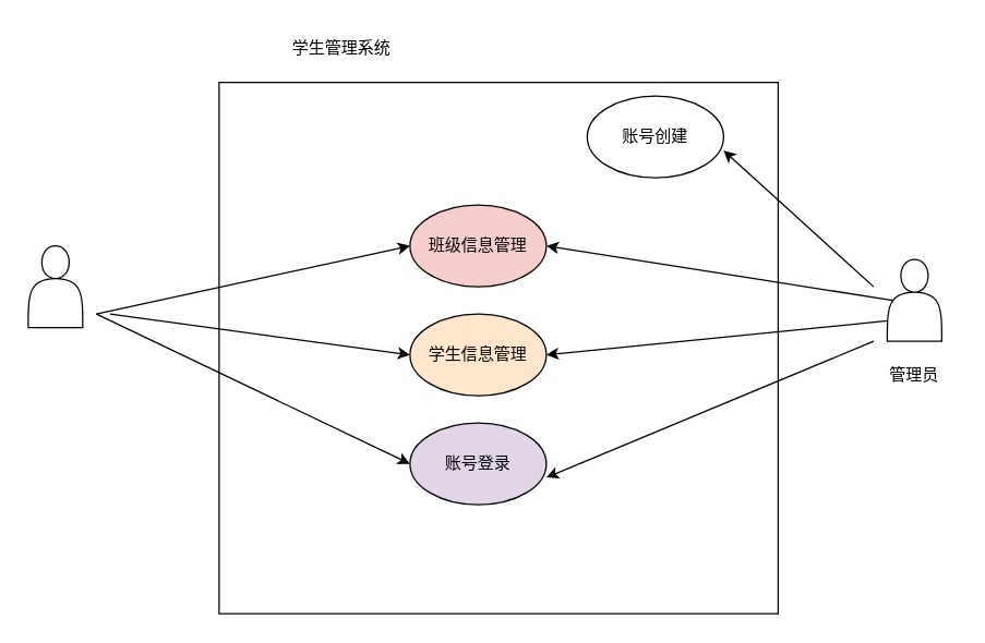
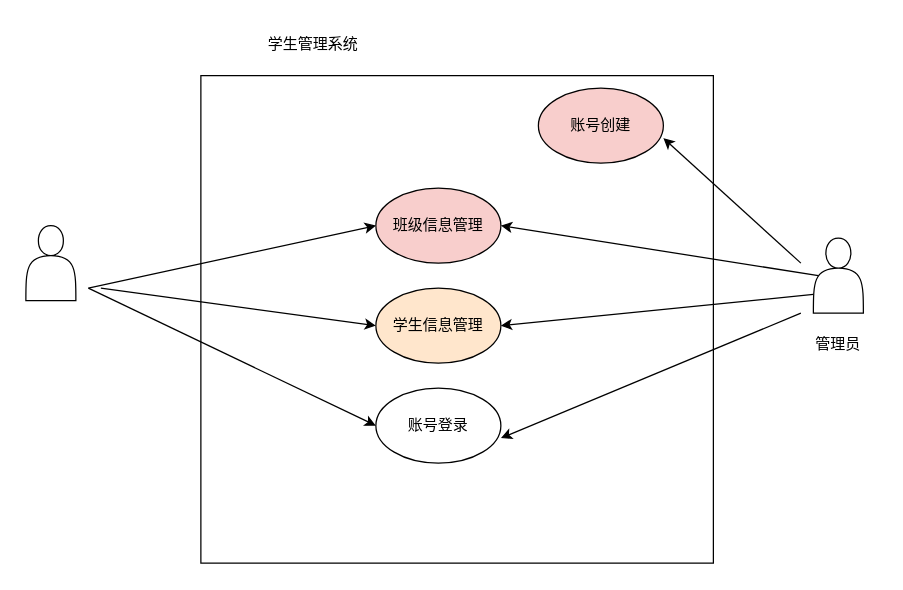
  <mxCell id="0" />
  <mxCell id="1" parent="0" />
  <mxCell id="2" value="" style="shape=actor;whiteSpace=wrap;html=1;" vertex="1" parent="1"><mxGeometry x="20" y="180" width="40" height="60" as="geometry" /></mxCell>
  <mxCell id="3" value="" style="rounded=0;whiteSpace=wrap;html=1;" vertex="1" parent="1"><mxGeometry x="160" y="60" width="410" height="390" as="geometry" /></mxCell>
  <mxCell id="4" value="" style="shape=actor;whiteSpace=wrap;html=1;" vertex="1" parent="1"><mxGeometry x="650" y="190" width="40" height="60" as="geometry" /></mxCell>
  <mxCell id="5" value="管理员" style="text;html=1;strokeColor=none;fillColor=none;align=center;verticalAlign=middle;whiteSpace=wrap;rounded=0;" vertex="1" parent="1"><mxGeometry x="640" y="260" width="60" height="30" as="geometry" /></mxCell>
- <mxCell id="6" value="账号创建" style="ellipse;whiteSpace=wrap;html=1;" vertex="1" parent="1"><mxGeometry x="430" y="70" width="100" height="60" as="geometry" /></mxCell>
- <mxCell id="7" value="账号登录" style="ellipse;whiteSpace=wrap;html=1;fillColor=#e1d5e7;" vertex="1" parent="1"><mxGeometry x="300" y="310" width="100" height="60" as="geometry" /></mxCell>
+ <mxCell id="6" value="账号创建" style="ellipse;whiteSpace=wrap;html=1;fillColor=#f8cecc;" vertex="1" parent="1"><mxGeometry x="430" y="70" width="100" height="60" as="geometry" /></mxCell>
+ <mxCell id="7" value="账号登录" style="ellipse;whiteSpace=wrap;html=1;" vertex="1" parent="1"><mxGeometry x="300" y="310" width="100" height="60" as="geometry" /></mxCell>
  <mxCell id="8" value="学生信息管理" style="ellipse;whiteSpace=wrap;html=1;fillColor=#ffe6cc;" vertex="1" parent="1"><mxGeometry x="300" y="230" width="100" height="60" as="geometry" /></mxCell>
  <mxCell id="9" value="班级信息管理" style="ellipse;whiteSpace=wrap;html=1;fillColor=#f8cecc;" vertex="1" parent="1"><mxGeometry x="300" y="150" width="100" height="60" as="geometry" /></mxCell>
  <mxCell id="10" value="" style="endArrow=classic;html=1;rounded=0;" edge="1" parent="1"><mxGeometry width="50" height="50" relative="1" as="geometry"><mxPoint x="70" y="230" as="sourcePoint" /><mxPoint x="300" y="179.995" as="targetPoint" /></mxGeometry></mxCell>
  <mxCell id="11" value="" style="endArrow=classic;html=1;rounded=0;" edge="1" parent="1"><mxGeometry width="50" height="50" relative="1" as="geometry"><mxPoint x="80" y="230" as="sourcePoint" /><mxPoint x="300" y="260" as="targetPoint" /></mxGeometry></mxCell>
  <mxCell id="12" value="" style="endArrow=classic;html=1;rounded=0;" edge="1" parent="1"><mxGeometry width="50" height="50" relative="1" as="geometry"><mxPoint x="70" y="230" as="sourcePoint" /><mxPoint x="300" y="340" as="targetPoint" /></mxGeometry></mxCell>
  <mxCell id="13" value="" style="endArrow=classic;html=1;rounded=0;exitX=0.1;exitY=0.5;exitDx=0;exitDy=0;exitPerimeter=0;" edge="1" parent="1" source="4"><mxGeometry width="50" height="50" relative="1" as="geometry"><mxPoint x="350" y="230" as="sourcePoint" /><mxPoint x="400" y="180" as="targetPoint" /></mxGeometry></mxCell>
  <mxCell id="14" value="" style="endArrow=classic;html=1;rounded=0;exitX=0;exitY=0.75;exitDx=0;exitDy=0;" edge="1" parent="1" source="4"><mxGeometry width="50" height="50" relative="1" as="geometry"><mxPoint x="350" y="310" as="sourcePoint" /><mxPoint x="400" y="260" as="targetPoint" /></mxGeometry></mxCell>
  <mxCell id="15" value="" style="endArrow=classic;html=1;rounded=0;" edge="1" parent="1"><mxGeometry width="50" height="50" relative="1" as="geometry"><mxPoint x="640" y="250" as="sourcePoint" /><mxPoint x="400" y="350" as="targetPoint" /></mxGeometry></mxCell>
  <mxCell id="16" value="" style="endArrow=classic;html=1;rounded=0;" edge="1" parent="1"><mxGeometry width="50" height="50" relative="1" as="geometry"><mxPoint x="640" y="210" as="sourcePoint" /><mxPoint x="530" y="110" as="targetPoint" /></mxGeometry></mxCell>
  <mxCell id="17" value="学生管理系统" style="text;html=1;strokeColor=none;fillColor=none;align=center;verticalAlign=middle;whiteSpace=wrap;rounded=0;" vertex="1" parent="1"><mxGeometry x="195" y="20" width="110" height="30" as="geometry" /></mxCell>
